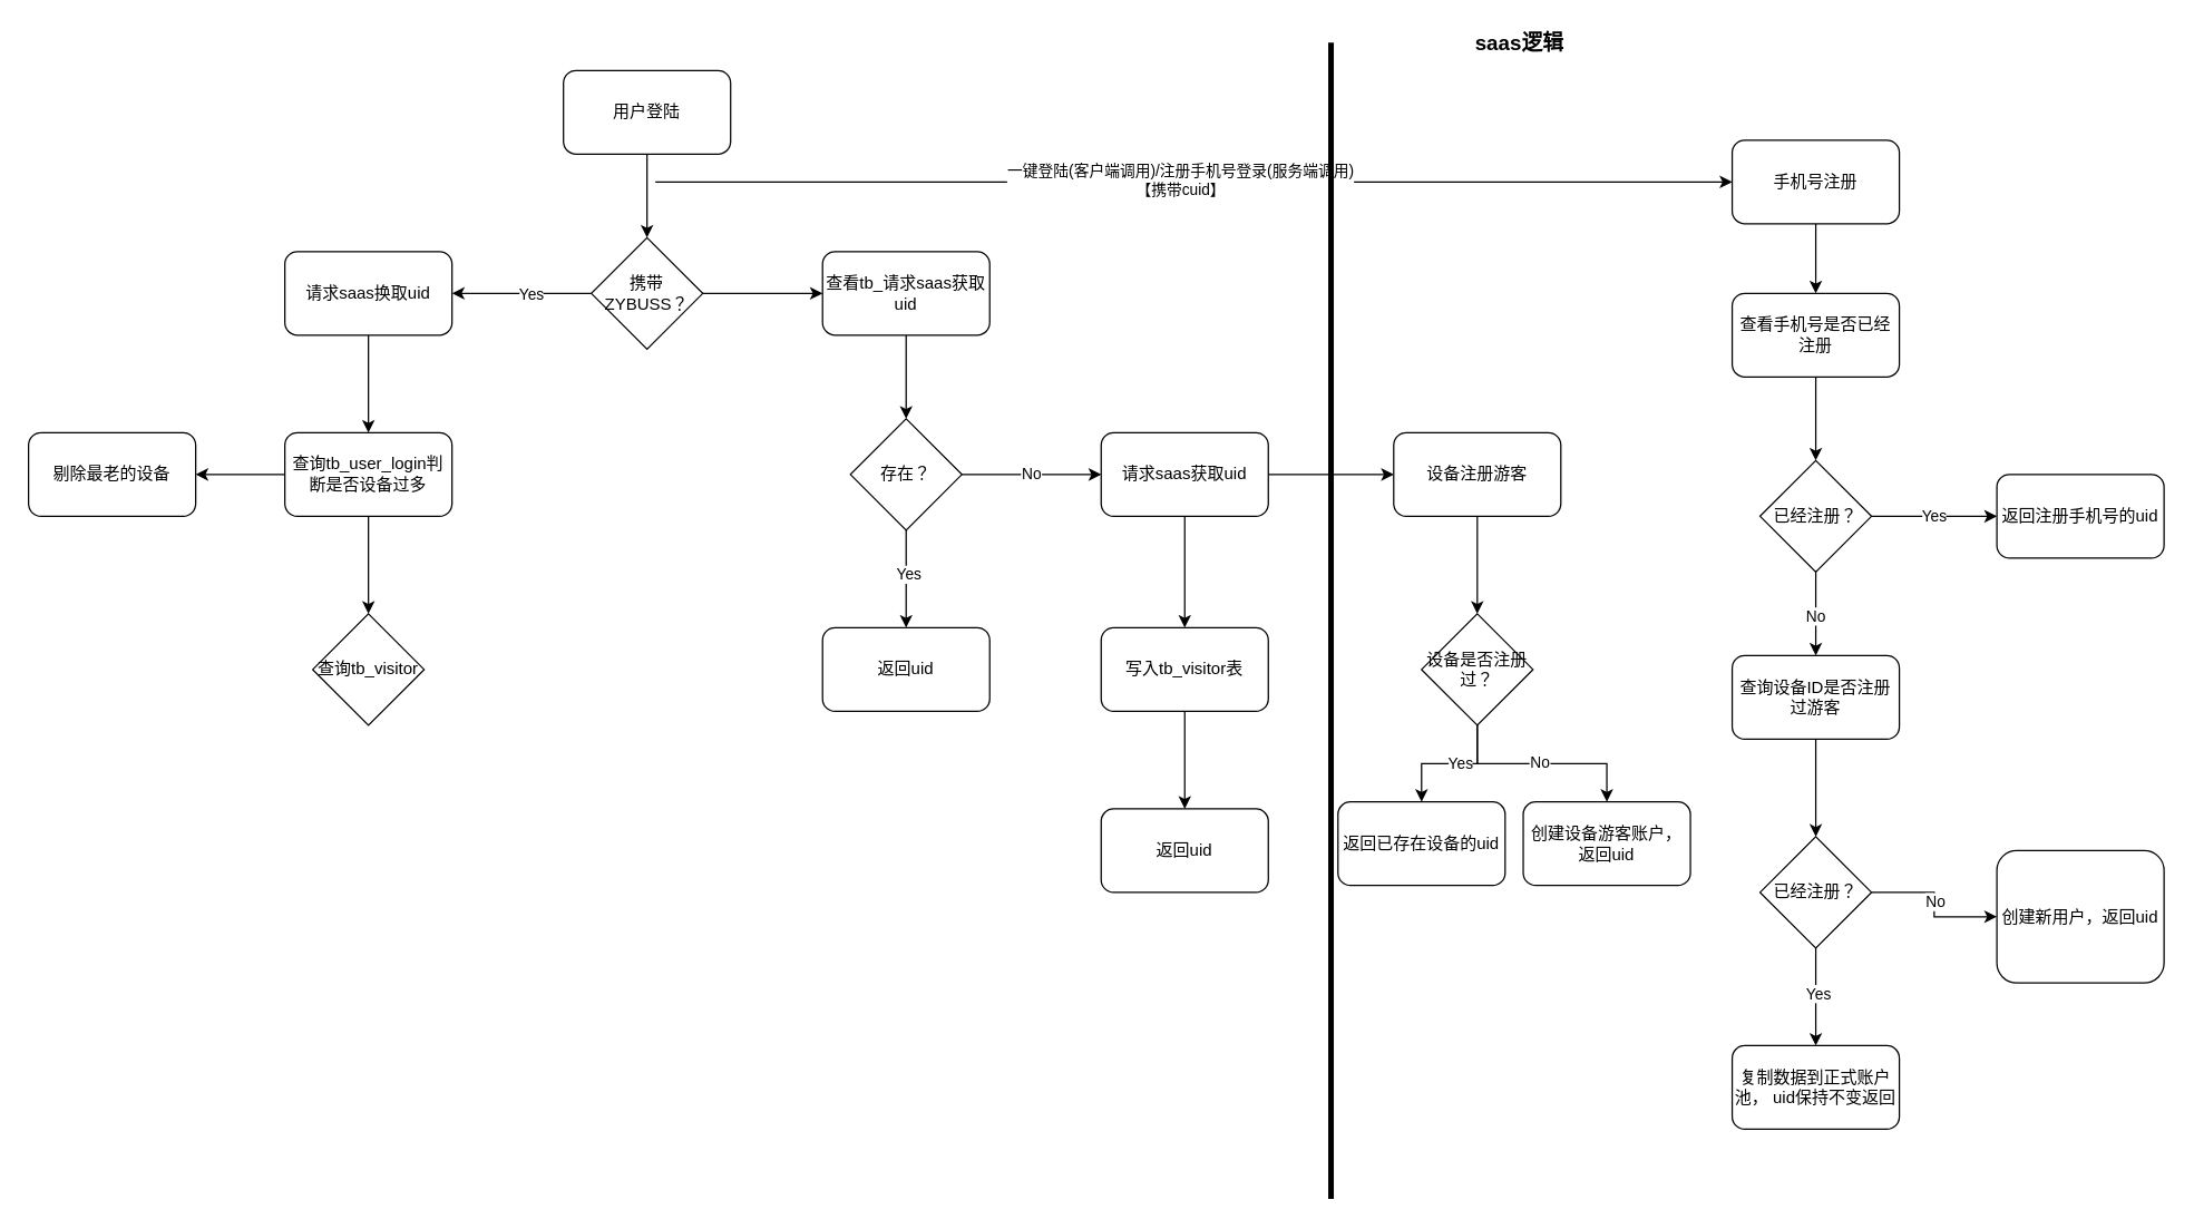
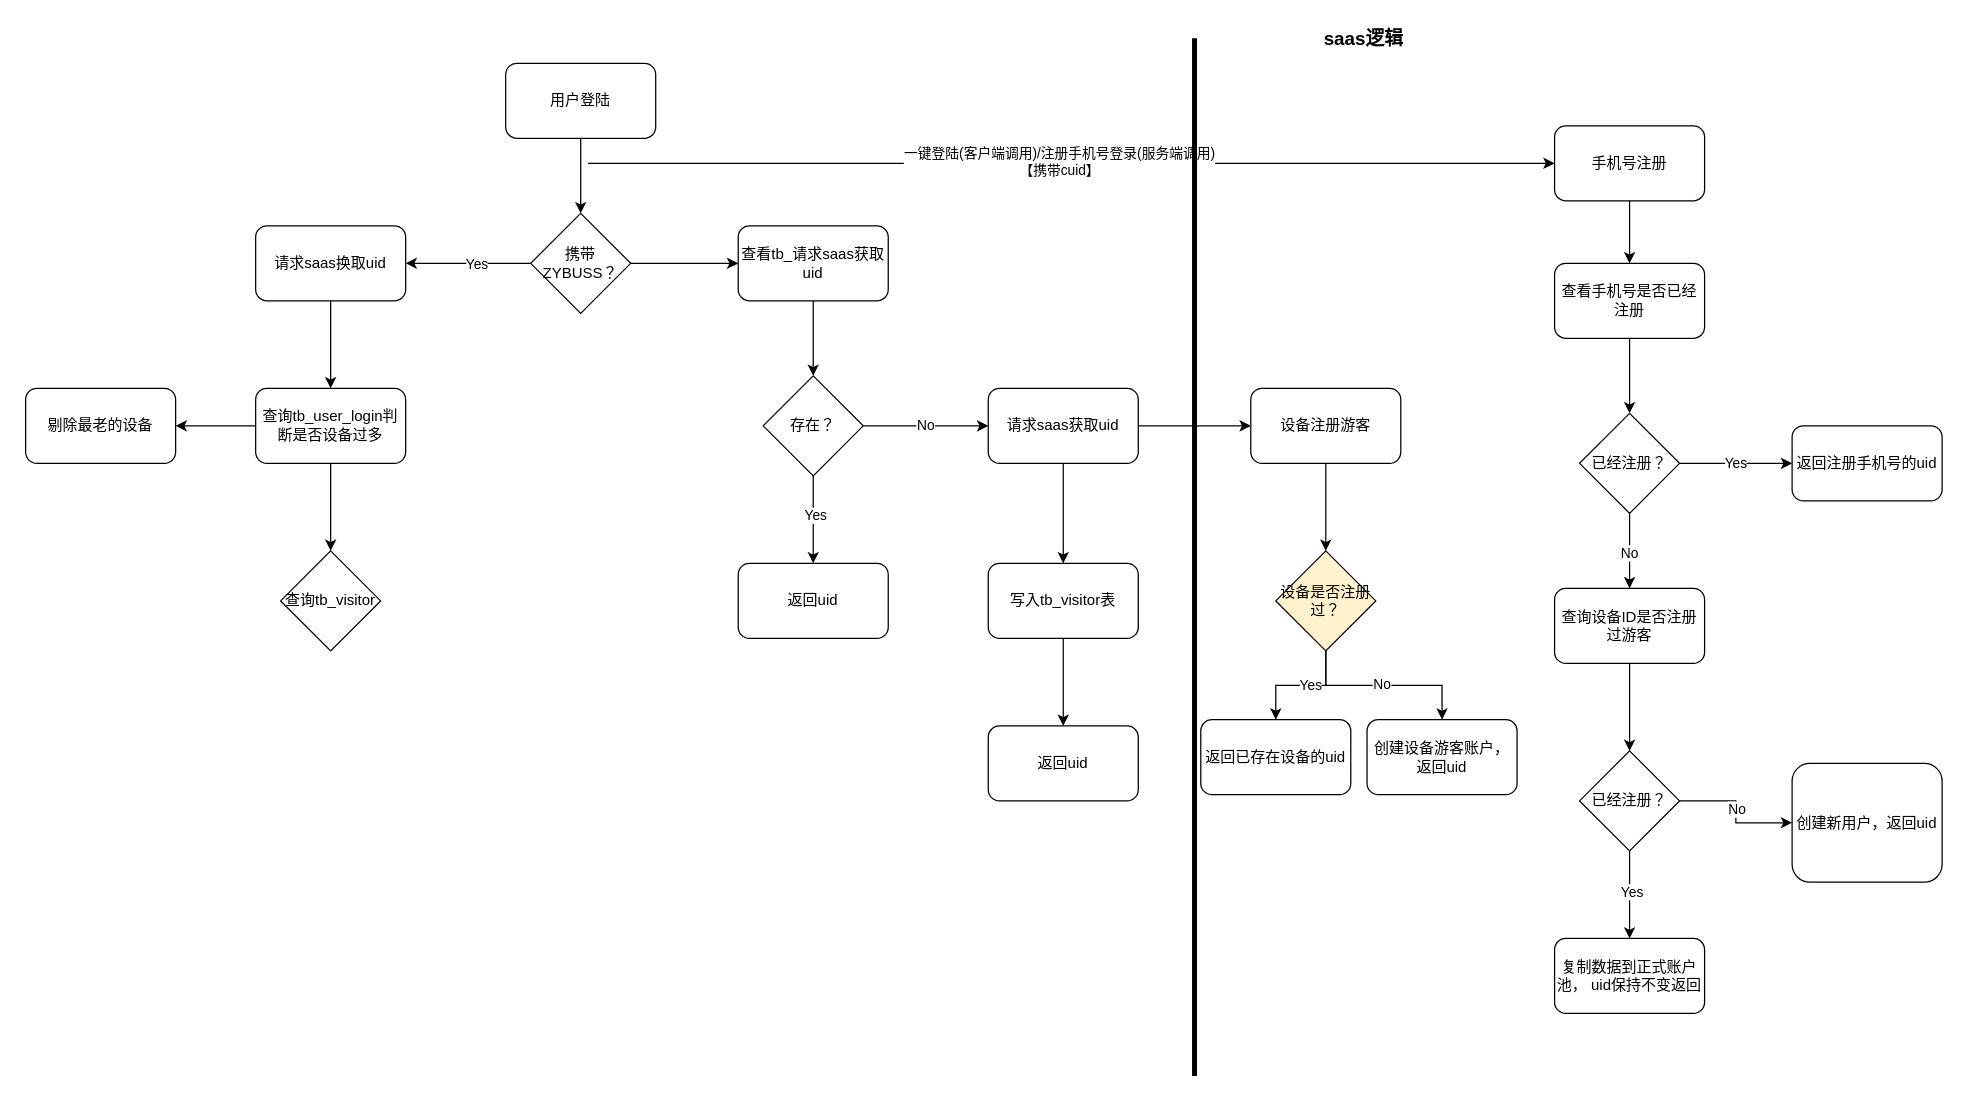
  <mxCell id="0" />
  <mxCell id="1" parent="0" />
  <mxCell id="2" style="edgeStyle=orthogonalEdgeStyle;rounded=0;orthogonalLoop=1;jettySize=auto;html=1;entryX=0.5;entryY=0;entryDx=0;entryDy=0;" edge="1" parent="1" source="3" target="7"><mxGeometry relative="1" as="geometry" /></mxCell>
  <mxCell id="3" value="用户登陆" style="rounded=1;whiteSpace=wrap;html=1;" vertex="1" parent="1"><mxGeometry x="404" y="50" width="120" height="60" as="geometry" /></mxCell>
  <mxCell id="4" style="edgeStyle=orthogonalEdgeStyle;rounded=0;orthogonalLoop=1;jettySize=auto;html=1;entryX=1;entryY=0.5;entryDx=0;entryDy=0;" edge="1" parent="1" source="7" target="9"><mxGeometry relative="1" as="geometry" /></mxCell>
  <mxCell id="5" value="Yes" style="edgeLabel;html=1;align=center;verticalAlign=middle;resizable=0;points=[];" vertex="1" connectable="0" parent="4"><mxGeometry x="-0.12" relative="1" as="geometry"><mxPoint as="offset" /></mxGeometry></mxCell>
  <mxCell id="6" style="edgeStyle=orthogonalEdgeStyle;rounded=0;orthogonalLoop=1;jettySize=auto;html=1;entryX=0;entryY=0.5;entryDx=0;entryDy=0;" edge="1" parent="1" source="7" target="37"><mxGeometry relative="1" as="geometry" /></mxCell>
  <mxCell id="7" value="携带ZYBUSS？" style="rhombus;whiteSpace=wrap;html=1;" vertex="1" parent="1"><mxGeometry x="424" y="170" width="80" height="80" as="geometry" /></mxCell>
  <mxCell id="8" style="edgeStyle=orthogonalEdgeStyle;rounded=0;orthogonalLoop=1;jettySize=auto;html=1;entryX=0.5;entryY=0;entryDx=0;entryDy=0;" edge="1" parent="1" source="9" target="12"><mxGeometry relative="1" as="geometry" /></mxCell>
  <mxCell id="9" value="请求saas换取uid" style="rounded=1;whiteSpace=wrap;html=1;" vertex="1" parent="1"><mxGeometry x="204" y="180" width="120" height="60" as="geometry" /></mxCell>
  <mxCell id="10" style="edgeStyle=orthogonalEdgeStyle;rounded=0;orthogonalLoop=1;jettySize=auto;html=1;entryX=1;entryY=0.5;entryDx=0;entryDy=0;" edge="1" parent="1" source="12" target="13"><mxGeometry relative="1" as="geometry" /></mxCell>
  <mxCell id="11" style="edgeStyle=orthogonalEdgeStyle;rounded=0;orthogonalLoop=1;jettySize=auto;html=1;" edge="1" parent="1" source="12"><mxGeometry relative="1" as="geometry"><mxPoint x="264" y="440" as="targetPoint" /></mxGeometry></mxCell>
  <mxCell id="12" value="查询tb_user_login判断是否设备过多" style="rounded=1;whiteSpace=wrap;html=1;" vertex="1" parent="1"><mxGeometry x="204" y="310" width="120" height="60" as="geometry" /></mxCell>
  <mxCell id="13" value="剔除最老的设备" style="rounded=1;whiteSpace=wrap;html=1;" vertex="1" parent="1"><mxGeometry x="20" y="310" width="120" height="60" as="geometry" /></mxCell>
  <mxCell id="14" value="查询tb_visitor" style="rhombus;whiteSpace=wrap;html=1;" vertex="1" parent="1"><mxGeometry x="224" y="440" width="80" height="80" as="geometry" /></mxCell>
  <mxCell id="15" value="" style="endArrow=classic;html=1;entryX=0;entryY=0.5;entryDx=0;entryDy=0;" edge="1" parent="1" target="19"><mxGeometry width="50" height="50" relative="1" as="geometry"><mxPoint x="470" y="130" as="sourcePoint" /><mxPoint x="990" y="130" as="targetPoint" /></mxGeometry></mxCell>
  <mxCell id="16" value="一键登陆(客户端调用)/注册手机号登录(服务端调用)&lt;br&gt;【携带cuid】" style="edgeLabel;html=1;align=center;verticalAlign=middle;resizable=0;points=[];" vertex="1" connectable="0" parent="15"><mxGeometry x="-0.027" y="2" relative="1" as="geometry"><mxPoint as="offset" /></mxGeometry></mxCell>
  <mxCell id="17" value="&lt;b&gt;&lt;font style=&quot;font-size: 15px&quot;&gt;saas逻辑&lt;/font&gt;&lt;/b&gt;" style="text;html=1;align=center;verticalAlign=middle;resizable=0;points=[];autosize=1;strokeColor=none;" vertex="1" parent="1"><mxGeometry x="1050" y="20" width="80" height="20" as="geometry" /></mxCell>
  <mxCell id="18" style="edgeStyle=orthogonalEdgeStyle;rounded=0;orthogonalLoop=1;jettySize=auto;html=1;" edge="1" parent="1" source="19"><mxGeometry relative="1" as="geometry"><mxPoint x="1303" y="210" as="targetPoint" /></mxGeometry></mxCell>
  <mxCell id="19" value="手机号注册" style="rounded=1;whiteSpace=wrap;html=1;" vertex="1" parent="1"><mxGeometry x="1243" y="100" width="120" height="60" as="geometry" /></mxCell>
  <mxCell id="20" style="edgeStyle=orthogonalEdgeStyle;rounded=0;orthogonalLoop=1;jettySize=auto;html=1;entryX=0.5;entryY=0;entryDx=0;entryDy=0;" edge="1" parent="1" source="21" target="25"><mxGeometry relative="1" as="geometry" /></mxCell>
  <mxCell id="21" value="查看手机号是否已经注册" style="rounded=1;whiteSpace=wrap;html=1;" vertex="1" parent="1"><mxGeometry x="1243" y="210" width="120" height="60" as="geometry" /></mxCell>
  <mxCell id="22" value="Yes" style="edgeStyle=orthogonalEdgeStyle;rounded=0;orthogonalLoop=1;jettySize=auto;html=1;" edge="1" parent="1" source="25" target="26"><mxGeometry relative="1" as="geometry" /></mxCell>
  <mxCell id="23" style="edgeStyle=orthogonalEdgeStyle;rounded=0;orthogonalLoop=1;jettySize=auto;html=1;entryX=0.5;entryY=0;entryDx=0;entryDy=0;" edge="1" parent="1" source="25" target="28"><mxGeometry relative="1" as="geometry" /></mxCell>
  <mxCell id="24" value="No" style="edgeLabel;html=1;align=center;verticalAlign=middle;resizable=0;points=[];" vertex="1" connectable="0" parent="23"><mxGeometry x="0.033" y="-1" relative="1" as="geometry"><mxPoint as="offset" /></mxGeometry></mxCell>
  <mxCell id="25" value="已经注册？" style="rhombus;whiteSpace=wrap;html=1;" vertex="1" parent="1"><mxGeometry x="1263" y="330" width="80" height="80" as="geometry" /></mxCell>
  <mxCell id="26" value="返回注册手机号的uid" style="rounded=1;whiteSpace=wrap;html=1;" vertex="1" parent="1"><mxGeometry x="1433" y="340" width="120" height="60" as="geometry" /></mxCell>
  <mxCell id="27" style="edgeStyle=orthogonalEdgeStyle;rounded=0;orthogonalLoop=1;jettySize=auto;html=1;entryX=0.5;entryY=0;entryDx=0;entryDy=0;" edge="1" parent="1" source="28" target="33"><mxGeometry relative="1" as="geometry" /></mxCell>
  <mxCell id="28" value="查询设备ID是否注册过游客" style="rounded=1;whiteSpace=wrap;html=1;" vertex="1" parent="1"><mxGeometry x="1243" y="470" width="120" height="60" as="geometry" /></mxCell>
  <mxCell id="29" style="edgeStyle=orthogonalEdgeStyle;rounded=0;orthogonalLoop=1;jettySize=auto;html=1;" edge="1" parent="1" source="33" target="34"><mxGeometry relative="1" as="geometry" /></mxCell>
  <mxCell id="30" value="Yes" style="edgeLabel;html=1;align=center;verticalAlign=middle;resizable=0;points=[];" vertex="1" connectable="0" parent="29"><mxGeometry x="-0.086" y="1" relative="1" as="geometry"><mxPoint as="offset" /></mxGeometry></mxCell>
  <mxCell id="31" style="edgeStyle=orthogonalEdgeStyle;rounded=0;orthogonalLoop=1;jettySize=auto;html=1;" edge="1" parent="1" source="33" target="35"><mxGeometry relative="1" as="geometry" /></mxCell>
  <mxCell id="32" value="No" style="edgeLabel;html=1;align=center;verticalAlign=middle;resizable=0;points=[];" vertex="1" connectable="0" parent="31"><mxGeometry x="-0.044" relative="1" as="geometry"><mxPoint as="offset" /></mxGeometry></mxCell>
  <mxCell id="33" value="已经注册？" style="rhombus;whiteSpace=wrap;html=1;" vertex="1" parent="1"><mxGeometry x="1263" y="600" width="80" height="80" as="geometry" /></mxCell>
  <mxCell id="34" value="复制数据到正式账户池， uid保持不变返回" style="rounded=1;whiteSpace=wrap;html=1;" vertex="1" parent="1"><mxGeometry x="1243" y="750" width="120" height="60" as="geometry" /></mxCell>
  <mxCell id="35" value="创建新用户，返回uid" style="rounded=1;whiteSpace=wrap;html=1;" vertex="1" parent="1"><mxGeometry x="1433" y="610" width="120" height="95" as="geometry" /></mxCell>
  <mxCell id="36" style="edgeStyle=orthogonalEdgeStyle;rounded=0;orthogonalLoop=1;jettySize=auto;html=1;" edge="1" parent="1" source="37" target="41"><mxGeometry relative="1" as="geometry" /></mxCell>
  <mxCell id="37" value="查看tb_请求saas获取uid" style="rounded=1;whiteSpace=wrap;html=1;" vertex="1" parent="1"><mxGeometry x="590" y="180" width="120" height="60" as="geometry" /></mxCell>
  <mxCell id="38" style="edgeStyle=orthogonalEdgeStyle;rounded=0;orthogonalLoop=1;jettySize=auto;html=1;entryX=0.5;entryY=0;entryDx=0;entryDy=0;" edge="1" parent="1" source="41" target="42"><mxGeometry relative="1" as="geometry" /></mxCell>
  <mxCell id="39" value="Yes" style="edgeLabel;html=1;align=center;verticalAlign=middle;resizable=0;points=[];" vertex="1" connectable="0" parent="38"><mxGeometry x="-0.114" y="1" relative="1" as="geometry"><mxPoint as="offset" /></mxGeometry></mxCell>
  <mxCell id="40" value="No" style="edgeStyle=orthogonalEdgeStyle;rounded=0;orthogonalLoop=1;jettySize=auto;html=1;entryX=0;entryY=0.5;entryDx=0;entryDy=0;" edge="1" parent="1" source="41" target="54"><mxGeometry relative="1" as="geometry" /></mxCell>
  <mxCell id="41" value="存在？" style="rhombus;whiteSpace=wrap;html=1;" vertex="1" parent="1"><mxGeometry x="610" y="300" width="80" height="80" as="geometry" /></mxCell>
  <mxCell id="42" value="返回uid" style="rounded=1;whiteSpace=wrap;html=1;" vertex="1" parent="1"><mxGeometry x="590" y="450" width="120" height="60" as="geometry" /></mxCell>
  <mxCell id="43" style="edgeStyle=orthogonalEdgeStyle;rounded=0;orthogonalLoop=1;jettySize=auto;html=1;entryX=0.5;entryY=0;entryDx=0;entryDy=0;" edge="1" parent="1" source="44" target="49"><mxGeometry relative="1" as="geometry" /></mxCell>
  <mxCell id="44" value="设备注册游客" style="rounded=1;whiteSpace=wrap;html=1;" vertex="1" parent="1"><mxGeometry x="1000" y="310" width="120" height="60" as="geometry" /></mxCell>
  <mxCell id="45" style="edgeStyle=orthogonalEdgeStyle;rounded=0;orthogonalLoop=1;jettySize=auto;html=1;entryX=0.5;entryY=0;entryDx=0;entryDy=0;" edge="1" parent="1" source="49" target="50"><mxGeometry relative="1" as="geometry" /></mxCell>
  <mxCell id="46" value="No" style="edgeLabel;html=1;align=center;verticalAlign=middle;resizable=0;points=[];" vertex="1" connectable="0" parent="45"><mxGeometry x="-0.025" y="1" relative="1" as="geometry"><mxPoint as="offset" /></mxGeometry></mxCell>
  <mxCell id="47" style="edgeStyle=orthogonalEdgeStyle;rounded=0;orthogonalLoop=1;jettySize=auto;html=1;entryX=0.5;entryY=0;entryDx=0;entryDy=0;" edge="1" parent="1" source="49" target="51"><mxGeometry relative="1" as="geometry" /></mxCell>
  <mxCell id="48" value="Yes" style="edgeLabel;html=1;align=center;verticalAlign=middle;resizable=0;points=[];" vertex="1" connectable="0" parent="47"><mxGeometry x="-0.129" relative="1" as="geometry"><mxPoint x="1" as="offset" /></mxGeometry></mxCell>
- <mxCell id="49" value="设备是否注册过？" style="rhombus;whiteSpace=wrap;html=1;" vertex="1" parent="1"><mxGeometry x="1020" y="440" width="80" height="80" as="geometry" /></mxCell>
+ <mxCell id="49" value="设备是否注册过？" style="rhombus;whiteSpace=wrap;html=1;fillColor=#fff2cc;" vertex="1" parent="1"><mxGeometry x="1020" y="440" width="80" height="80" as="geometry" /></mxCell>
  <mxCell id="50" value="创建设备游客账户，返回uid" style="rounded=1;whiteSpace=wrap;html=1;" vertex="1" parent="1"><mxGeometry x="1093" y="575" width="120" height="60" as="geometry" /></mxCell>
  <mxCell id="51" value="返回已存在设备的uid" style="rounded=1;whiteSpace=wrap;html=1;" vertex="1" parent="1"><mxGeometry x="960" y="575" width="120" height="60" as="geometry" /></mxCell>
  <mxCell id="52" style="edgeStyle=orthogonalEdgeStyle;rounded=0;orthogonalLoop=1;jettySize=auto;html=1;" edge="1" parent="1" source="54" target="44"><mxGeometry relative="1" as="geometry" /></mxCell>
  <mxCell id="53" style="edgeStyle=orthogonalEdgeStyle;rounded=0;orthogonalLoop=1;jettySize=auto;html=1;entryX=0.5;entryY=0;entryDx=0;entryDy=0;" edge="1" parent="1" source="54" target="57"><mxGeometry relative="1" as="geometry" /></mxCell>
  <mxCell id="54" value="请求saas获取uid" style="rounded=1;whiteSpace=wrap;html=1;" vertex="1" parent="1"><mxGeometry x="790" y="310" width="120" height="60" as="geometry" /></mxCell>
  <mxCell id="55" value="" style="line;strokeWidth=4;direction=south;html=1;perimeter=backbonePerimeter;points=[];outlineConnect=0;" vertex="1" parent="1"><mxGeometry x="950" y="30" width="10" height="830" as="geometry" /></mxCell>
  <mxCell id="56" style="edgeStyle=orthogonalEdgeStyle;rounded=0;orthogonalLoop=1;jettySize=auto;html=1;entryX=0.5;entryY=0;entryDx=0;entryDy=0;" edge="1" parent="1" source="57" target="58"><mxGeometry relative="1" as="geometry" /></mxCell>
  <mxCell id="57" value="写入tb_visitor表" style="rounded=1;whiteSpace=wrap;html=1;" vertex="1" parent="1"><mxGeometry x="790" y="450" width="120" height="60" as="geometry" /></mxCell>
  <mxCell id="58" value="返回uid" style="rounded=1;whiteSpace=wrap;html=1;" vertex="1" parent="1"><mxGeometry x="790" y="580" width="120" height="60" as="geometry" /></mxCell>
